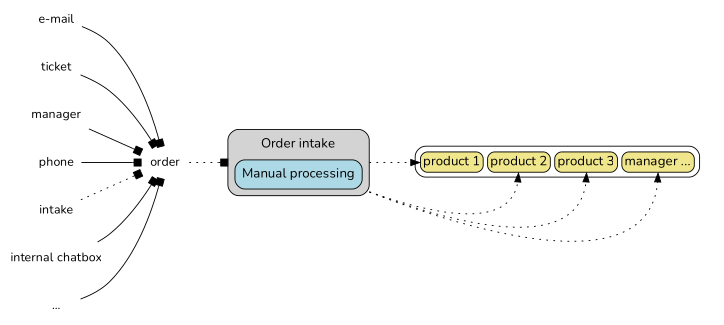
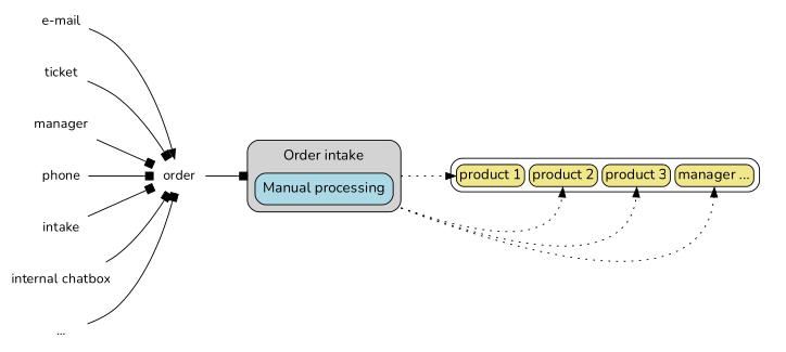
  digraph {
    fontname=Nunito
    rankdir=LR
    node [fontname=Nunito shape=plaintext]
    edge [arrowhead=box fontname=Nunito]
    n1 [fontsize=15 label=<       <TABLE BGCOLOR="lightgray" STYLE="ROUNDED" CELLSPACING="5" WIDTH="50" PORT="a1">         <TR><TD BORDER="0" >Order intake</TD></TR>         <TR>            <TD  BORDER="0">             <TABLE BGCOLOR="lightblue" STYLE="ROUNDED" CELLSPACING="5" WIDTH="50"  PORT="a2">               <TR><TD BORDER="0" PORT="a1">Manual processing</TD></TR>              </TABLE>           </TD>         </TR>       </TABLE>     >]
    n2 [fontsize=15 label=<       <TABLE STYLE="ROUNDED" CELLSPACING="5" WIDTH="50" PORT="a1">         <TR>           <TD BGCOLOR="khaki" STYLE="ROUNDED" PORT="l1" WIDTH="50">product 1</TD>           <TD BGCOLOR="khaki" STYLE="ROUNDED" PORT="l2" WIDTH="50">product 2</TD>           <TD BGCOLOR="khaki" STYLE="ROUNDED" PORT="l3" WIDTH="50">product 3</TD>           <TD BGCOLOR="khaki" STYLE="ROUNDED" PORT="l4" WIDTH="50">manager ...</TD>         </TR>        </TABLE>     >]
    "e-mail"
    order
    ticket
    manager
    phone
    n8 [label=intake]
    "internal chatbox"
    "..."
    subgraph sub_1 {
      cluster=true
      label="'Operations'-team"
      n1
      n2
    }
    n1 -> n2 [arrowhead=normal headport=l1 style=dotted tailport=a1]
    n1 -> n2 [arrowhead=normal headport=l2 style=dotted tailport=a1]
    n1 -> n2 [arrowhead=normal headport=l3 style=dotted tailport=a1]
    n1 -> n2 [arrowhead=normal headport=l4 style=dotted tailport=a1]
-   "e-mail" -> order
-   order -> n1 [headport=a1 style=dotted]
+   "e-mail" -> order [arrowhead=normal]
+   order -> n1 [headport=a1]
    ticket -> order
    manager -> order
    phone -> order
-   n8 -> order [style=dotted]
+   n8 -> order
    "internal chatbox" -> order
    "..." -> order
  }
